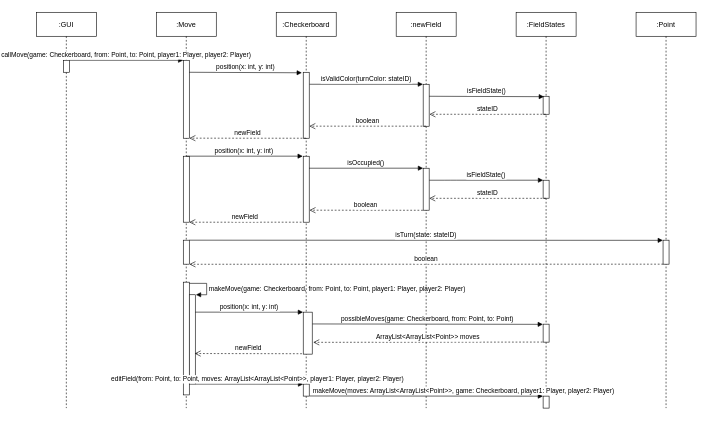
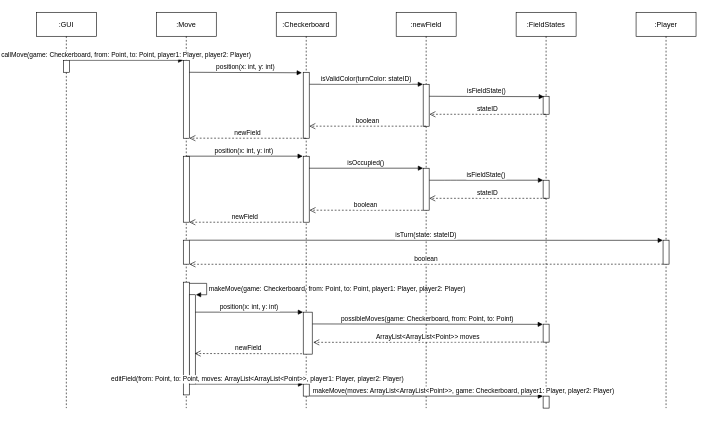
  <mxCell id="0" />
  <mxCell id="1" parent="0" />
  <mxCell id="2" value=":GUI" style="shape=umlLifeline;perimeter=lifelinePerimeter;container=1;collapsible=0;recursiveResize=0;rounded=0;shadow=0;strokeWidth=1;" parent="1" vertex="1"><mxGeometry x="20" y="20" width="100" height="660" as="geometry" /></mxCell>
  <mxCell id="3" value="" style="points=[];perimeter=orthogonalPerimeter;rounded=0;shadow=0;strokeWidth=1;" parent="2" vertex="1"><mxGeometry x="45" y="80" width="10" height="20" as="geometry" /></mxCell>
  <mxCell id="4" value=":Move" style="shape=umlLifeline;perimeter=lifelinePerimeter;container=1;collapsible=0;recursiveResize=0;rounded=0;shadow=0;strokeWidth=1;" parent="1" vertex="1"><mxGeometry x="220" y="20" width="100" height="660" as="geometry" /></mxCell>
  <mxCell id="5" value="" style="points=[];perimeter=orthogonalPerimeter;rounded=0;shadow=0;strokeWidth=1;" parent="4" vertex="1"><mxGeometry x="45" y="80" width="10" height="130" as="geometry" /></mxCell>
  <mxCell id="6" value="position(x: int, y: int)" style="verticalAlign=bottom;endArrow=block;shadow=0;strokeWidth=1;entryX=0.057;entryY=-0.006;entryDx=0;entryDy=0;entryPerimeter=0;exitX=1.282;exitY=0.052;exitDx=0;exitDy=0;exitPerimeter=0;" parent="4" edge="1"><mxGeometry relative="1" as="geometry"><mxPoint x="55.0" y="100.0" as="sourcePoint" /><mxPoint x="242.75" y="100.86" as="targetPoint" /></mxGeometry></mxCell>
  <mxCell id="7" value="newField" style="verticalAlign=bottom;endArrow=open;dashed=1;endSize=8;exitX=-0.057;exitY=0.768;shadow=0;strokeWidth=1;entryX=1.229;entryY=0.743;entryDx=0;entryDy=0;entryPerimeter=0;exitDx=0;exitDy=0;exitPerimeter=0;" parent="4" edge="1"><mxGeometry relative="1" as="geometry"><mxPoint x="55" y="350.04" as="targetPoint" /><mxPoint x="242.14" y="350" as="sourcePoint" /></mxGeometry></mxCell>
  <mxCell id="8" value="" style="points=[];perimeter=orthogonalPerimeter;rounded=0;shadow=0;strokeWidth=1;" parent="4" vertex="1"><mxGeometry x="45" y="240" width="10" height="110" as="geometry" /></mxCell>
  <mxCell id="9" value="" style="points=[];perimeter=orthogonalPerimeter;rounded=0;shadow=0;strokeWidth=1;" parent="4" vertex="1"><mxGeometry x="45" y="450" width="10" height="188" as="geometry" /></mxCell>
  <mxCell id="10" value="makeMove(game: Checkerboard,&amp;nbsp;from:&amp;nbsp;Point, to: Point,&amp;nbsp;player1:&amp;nbsp;Player,&amp;nbsp;player2:&amp;nbsp;Player)" style="edgeStyle=orthogonalEdgeStyle;html=1;align=left;spacingLeft=2;endArrow=block;rounded=0;" parent="4" source="9" edge="1"><mxGeometry x="0.181" relative="1" as="geometry"><mxPoint x="55" y="380" as="sourcePoint" /><Array as="points"><mxPoint x="84" y="452" /><mxPoint x="84" y="471" /><mxPoint x="66" y="471" /></Array><mxPoint x="66" y="471" as="targetPoint" /><mxPoint as="offset" /></mxGeometry></mxCell>
  <mxCell id="11" value="" style="points=[];perimeter=orthogonalPerimeter;rounded=0;shadow=0;strokeWidth=1;" vertex="1" parent="4"><mxGeometry x="55" y="471" width="10" height="149" as="geometry" /></mxCell>
  <mxCell id="12" value="callMove(game: Checkerboard, from: Point, to: Point, player1: Player, player2: Player)" style="verticalAlign=bottom;endArrow=block;entryX=0;entryY=0;shadow=0;strokeWidth=1;" parent="1" source="3" target="5" edge="1"><mxGeometry relative="1" as="geometry"><mxPoint x="225" y="100" as="sourcePoint" /></mxGeometry></mxCell>
  <mxCell id="13" value=":newField" style="shape=umlLifeline;perimeter=lifelinePerimeter;container=1;collapsible=0;recursiveResize=0;rounded=0;shadow=0;strokeWidth=1;" parent="1" vertex="1"><mxGeometry x="620" y="20" width="100" height="660" as="geometry" /></mxCell>
  <mxCell id="14" value="" style="points=[];perimeter=orthogonalPerimeter;rounded=0;shadow=0;strokeWidth=1;" parent="13" vertex="1"><mxGeometry x="45" y="120" width="10" height="70" as="geometry" /></mxCell>
  <mxCell id="15" value=":FieldStates" style="shape=umlLifeline;perimeter=lifelinePerimeter;container=1;collapsible=0;recursiveResize=0;rounded=0;shadow=0;strokeWidth=1;" parent="1" vertex="1"><mxGeometry x="820" y="20" width="100" height="660" as="geometry" /></mxCell>
  <mxCell id="16" value="" style="points=[];perimeter=orthogonalPerimeter;rounded=0;shadow=0;strokeWidth=1;" parent="15" vertex="1"><mxGeometry x="45" y="140" width="10" height="30" as="geometry" /></mxCell>
  <mxCell id="17" value="" style="points=[];perimeter=orthogonalPerimeter;rounded=0;shadow=0;strokeWidth=1;" parent="15" vertex="1"><mxGeometry x="45" y="280" width="10" height="30" as="geometry" /></mxCell>
  <mxCell id="18" value="" style="points=[];perimeter=orthogonalPerimeter;rounded=0;shadow=0;strokeWidth=1;fontStyle=1" parent="15" vertex="1"><mxGeometry x="45" y="520" width="10" height="30" as="geometry" /></mxCell>
  <mxCell id="19" value="" style="points=[];perimeter=orthogonalPerimeter;rounded=0;shadow=0;strokeWidth=1;" parent="15" vertex="1"><mxGeometry x="45" y="640" width="10" height="20" as="geometry" /></mxCell>
  <mxCell id="20" value="isValidColor(turnColor: stateID)" style="verticalAlign=bottom;endArrow=block;shadow=0;strokeWidth=1;exitX=1.034;exitY=0.182;exitDx=0;exitDy=0;exitPerimeter=0;entryX=-0.026;entryY=0;entryDx=0;entryDy=0;entryPerimeter=0;" parent="1" source="24" target="14" edge="1"><mxGeometry relative="1" as="geometry"><mxPoint x="480" y="140" as="sourcePoint" /><mxPoint x="660" y="149" as="targetPoint" /></mxGeometry></mxCell>
  <mxCell id="21" value="isFieldState()" style="verticalAlign=bottom;endArrow=block;shadow=0;strokeWidth=1;entryX=0.143;entryY=0.024;entryDx=0;entryDy=0;entryPerimeter=0;exitX=1;exitY=0.286;exitDx=0;exitDy=0;exitPerimeter=0;" parent="1" source="14" target="16" edge="1"><mxGeometry relative="1" as="geometry"><mxPoint x="680" y="180" as="sourcePoint" /><mxPoint x="690" y="140.29" as="targetPoint" /><Array as="points" /></mxGeometry></mxCell>
  <mxCell id="22" value="stateID" style="verticalAlign=bottom;endArrow=open;dashed=1;endSize=8;shadow=0;strokeWidth=1;entryX=1.044;entryY=0.715;entryDx=0;entryDy=0;entryPerimeter=0;" parent="1" source="15" target="14" edge="1"><mxGeometry relative="1" as="geometry"><mxPoint x="680" y="190" as="targetPoint" /><mxPoint x="675" y="169.71" as="sourcePoint" /></mxGeometry></mxCell>
  <mxCell id="23" value=":Checkerboard" style="shape=umlLifeline;perimeter=lifelinePerimeter;container=1;collapsible=0;recursiveResize=0;rounded=0;shadow=0;strokeWidth=1;" parent="1" vertex="1"><mxGeometry x="420" y="20" width="100" height="660" as="geometry" /></mxCell>
  <mxCell id="24" value="" style="points=[];perimeter=orthogonalPerimeter;rounded=0;shadow=0;strokeWidth=1;" parent="23" vertex="1"><mxGeometry x="45" y="100" width="10" height="110" as="geometry" /></mxCell>
  <mxCell id="25" value="" style="points=[];perimeter=orthogonalPerimeter;rounded=0;shadow=0;strokeWidth=1;" parent="23" vertex="1"><mxGeometry x="45" y="240" width="10" height="110" as="geometry" /></mxCell>
  <mxCell id="26" value="" style="points=[];perimeter=orthogonalPerimeter;rounded=0;shadow=0;strokeWidth=1;" parent="23" vertex="1"><mxGeometry x="45" y="500" width="15" height="70" as="geometry" /></mxCell>
  <mxCell id="27" value="" style="points=[];perimeter=orthogonalPerimeter;rounded=0;shadow=0;strokeWidth=1;" parent="23" vertex="1"><mxGeometry x="45" y="620" width="10" height="20" as="geometry" /></mxCell>
  <mxCell id="28" value="position(x: int, y: int)" style="verticalAlign=bottom;endArrow=block;shadow=0;strokeWidth=1;entryX=-0.073;entryY=-0.001;entryDx=0;entryDy=0;entryPerimeter=0;" parent="1" source="4" target="25" edge="1"><mxGeometry relative="1" as="geometry"><mxPoint x="280" y="220" as="sourcePoint" /><mxPoint x="458" y="240" as="targetPoint" /></mxGeometry></mxCell>
  <mxCell id="29" value="isOccupied()" style="verticalAlign=bottom;endArrow=block;shadow=0;strokeWidth=1;entryX=-0.012;entryY=-0.001;entryDx=0;entryDy=0;entryPerimeter=0;exitX=0.981;exitY=0.182;exitDx=0;exitDy=0;exitPerimeter=0;" parent="1" source="25" target="30" edge="1"><mxGeometry relative="1" as="geometry"><mxPoint x="475" y="300" as="sourcePoint" /><mxPoint x="660" y="300" as="targetPoint" /></mxGeometry></mxCell>
  <mxCell id="30" value="" style="points=[];perimeter=orthogonalPerimeter;rounded=0;shadow=0;strokeWidth=1;" parent="1" vertex="1"><mxGeometry x="665" y="280" width="10" height="70" as="geometry" /></mxCell>
  <mxCell id="31" value="stateID" style="verticalAlign=bottom;endArrow=open;dashed=1;endSize=8;shadow=0;strokeWidth=1;entryX=1.013;entryY=0.717;entryDx=0;entryDy=0;entryPerimeter=0;" parent="1" source="15" target="30" edge="1"><mxGeometry relative="1" as="geometry"><mxPoint x="675" y="310" as="targetPoint" /><mxPoint x="899.5" y="359.15" as="sourcePoint" /></mxGeometry></mxCell>
  <mxCell id="32" value="isFieldState()" style="verticalAlign=bottom;endArrow=block;shadow=0;strokeWidth=1;exitX=1.021;exitY=0.286;exitDx=0;exitDy=0;exitPerimeter=0;entryX=0.009;entryY=0;entryDx=0;entryDy=0;entryPerimeter=0;" parent="1" source="30" target="17" edge="1"><mxGeometry relative="1" as="geometry"><mxPoint x="675" y="280" as="sourcePoint" /><mxPoint x="899.5" y="329.89" as="targetPoint" /><Array as="points"><mxPoint x="710" y="300" /></Array></mxGeometry></mxCell>
  <mxCell id="33" value="boolean" style="verticalAlign=bottom;endArrow=open;dashed=1;endSize=8;shadow=0;strokeWidth=1;entryX=1.014;entryY=0.817;entryDx=0;entryDy=0;entryPerimeter=0;" parent="1" source="13" target="24" edge="1"><mxGeometry relative="1" as="geometry"><mxPoint x="500" y="190" as="targetPoint" /><mxPoint x="665" y="190" as="sourcePoint" /></mxGeometry></mxCell>
  <mxCell id="34" value="newField" style="verticalAlign=bottom;endArrow=open;dashed=1;endSize=8;shadow=0;strokeWidth=1;entryX=1.015;entryY=0.999;entryDx=0;entryDy=0;entryPerimeter=0;" parent="1" source="23" target="5" edge="1"><mxGeometry relative="1" as="geometry"><mxPoint x="275" y="210" as="targetPoint" /><mxPoint x="462.18" y="210.72" as="sourcePoint" /><Array as="points"><mxPoint x="400" y="230" /></Array></mxGeometry></mxCell>
  <mxCell id="35" value="boolean" style="verticalAlign=bottom;endArrow=open;dashed=1;endSize=8;exitX=-0.05;exitY=1.002;shadow=0;strokeWidth=1;exitDx=0;exitDy=0;exitPerimeter=0;entryX=1.043;entryY=0.818;entryDx=0;entryDy=0;entryPerimeter=0;" parent="1" source="30" target="25" edge="1"><mxGeometry relative="1" as="geometry"><mxPoint x="480" y="350" as="targetPoint" /><mxPoint x="665" y="300" as="sourcePoint" /></mxGeometry></mxCell>
  <mxCell id="36" value="ArrayList&lt;ArrayList&lt;Point&gt;&gt; moves" style="verticalAlign=bottom;endArrow=open;dashed=1;endSize=8;shadow=0;strokeWidth=1;exitX=-0.094;exitY=0.996;exitDx=0;exitDy=0;exitPerimeter=0;entryX=1.111;entryY=0.719;entryDx=0;entryDy=0;entryPerimeter=0;" parent="1" source="18" target="26" edge="1"><mxGeometry relative="1" as="geometry"><mxPoint x="480" y="569" as="targetPoint" /><mxPoint x="899.5" y="494" as="sourcePoint" /><Array as="points" /></mxGeometry></mxCell>
  <mxCell id="37" value="possibleMoves(game: Checkerboard, from: Point, to: Point)" style="verticalAlign=bottom;endArrow=block;shadow=0;strokeWidth=1;exitX=1.022;exitY=0.281;exitDx=0;exitDy=0;exitPerimeter=0;entryX=-0.033;entryY=0.011;entryDx=0;entryDy=0;entryPerimeter=0;" parent="1" source="26" target="18" edge="1"><mxGeometry relative="1" as="geometry"><mxPoint x="480" y="470" as="sourcePoint" /><mxPoint x="694.88" y="460" as="targetPoint" /><Array as="points" /></mxGeometry></mxCell>
- <mxCell id="38" value=":Point" style="shape=umlLifeline;perimeter=lifelinePerimeter;container=1;collapsible=0;recursiveResize=0;rounded=0;shadow=0;strokeWidth=1;" parent="1" vertex="1"><mxGeometry x="1020" y="20" width="100" height="660" as="geometry" /></mxCell>
+ <mxCell id="38" value=":Player" style="shape=umlLifeline;perimeter=lifelinePerimeter;container=1;collapsible=0;recursiveResize=0;rounded=0;shadow=0;strokeWidth=1;" parent="1" vertex="1"><mxGeometry x="1020" y="20" width="100" height="660" as="geometry" /></mxCell>
  <mxCell id="39" value="position(x: int, y: int)" style="verticalAlign=bottom;endArrow=block;shadow=0;strokeWidth=1;entryX=-0.018;entryY=0;entryDx=0;entryDy=0;entryPerimeter=0;" parent="1" target="26" edge="1"><mxGeometry relative="1" as="geometry"><mxPoint x="285" y="520" as="sourcePoint" /><mxPoint x="460" y="520" as="targetPoint" /><Array as="points" /></mxGeometry></mxCell>
  <mxCell id="40" value="newField" style="verticalAlign=bottom;endArrow=open;dashed=1;endSize=8;shadow=0;strokeWidth=1;exitX=-0.144;exitY=0.99;exitDx=0;exitDy=0;exitPerimeter=0;" parent="1" source="26" edge="1"><mxGeometry relative="1" as="geometry"><mxPoint x="284" y="589" as="targetPoint" /><mxPoint x="460" y="600" as="sourcePoint" /></mxGeometry></mxCell>
  <mxCell id="41" value="editField(from: Point, to: Point, moves: ArrayList&lt;ArrayList&lt;Point&gt;&gt;, player1: Player, player2: Player)" style="verticalAlign=bottom;endArrow=block;shadow=0;strokeWidth=1;entryX=-0.002;entryY=0.005;entryDx=0;entryDy=0;entryPerimeter=0;" parent="1" target="27" edge="1"><mxGeometry x="0.157" relative="1" as="geometry"><mxPoint x="285" y="640" as="sourcePoint" /><mxPoint x="465" y="570.5" as="targetPoint" /><mxPoint as="offset" /></mxGeometry></mxCell>
  <mxCell id="42" value="makeMove(moves: ArrayList&lt;ArrayList&lt;Point&gt;&gt;, game: Checkerboard, player1: Player, player2: Player)" style="verticalAlign=bottom;endArrow=block;shadow=0;strokeWidth=1;exitX=1.067;exitY=0.99;exitDx=0;exitDy=0;exitPerimeter=0;entryX=-0.017;entryY=0.005;entryDx=0;entryDy=0;entryPerimeter=0;" parent="1" source="27" target="19" edge="1"><mxGeometry x="0.323" relative="1" as="geometry"><mxPoint x="480" y="590" as="sourcePoint" /><mxPoint x="860" y="660" as="targetPoint" /><Array as="points" /><mxPoint as="offset" /></mxGeometry></mxCell>
  <mxCell id="43" value="" style="points=[];perimeter=orthogonalPerimeter;rounded=0;shadow=0;strokeWidth=1;" parent="1" vertex="1"><mxGeometry x="265" y="400" width="10" height="40" as="geometry" /></mxCell>
  <mxCell id="44" value="isTurn(state: stateID)" style="verticalAlign=bottom;endArrow=block;shadow=0;strokeWidth=1;exitX=0.98;exitY=0.18;exitDx=0;exitDy=0;exitPerimeter=0;entryX=-0.024;entryY=0.006;entryDx=0;entryDy=0;entryPerimeter=0;" parent="1" target="45" edge="1"><mxGeometry relative="1" as="geometry"><mxPoint x="275" y="400" as="sourcePoint" /><mxPoint x="1069.5" y="400" as="targetPoint" /></mxGeometry></mxCell>
  <mxCell id="45" value="" style="points=[];perimeter=orthogonalPerimeter;rounded=0;shadow=0;strokeWidth=1;" parent="1" vertex="1"><mxGeometry x="1065" y="400" width="10" height="40" as="geometry" /></mxCell>
  <mxCell id="46" value="boolean" style="verticalAlign=bottom;endArrow=open;dashed=1;endSize=8;exitX=-0.05;exitY=1.002;shadow=0;strokeWidth=1;exitDx=0;exitDy=0;exitPerimeter=0;entryX=1.026;entryY=1.004;entryDx=0;entryDy=0;entryPerimeter=0;" parent="1" target="43" edge="1"><mxGeometry relative="1" as="geometry"><mxPoint x="280" y="440" as="targetPoint" /><mxPoint x="1065.18" y="440" as="sourcePoint" /></mxGeometry></mxCell>
